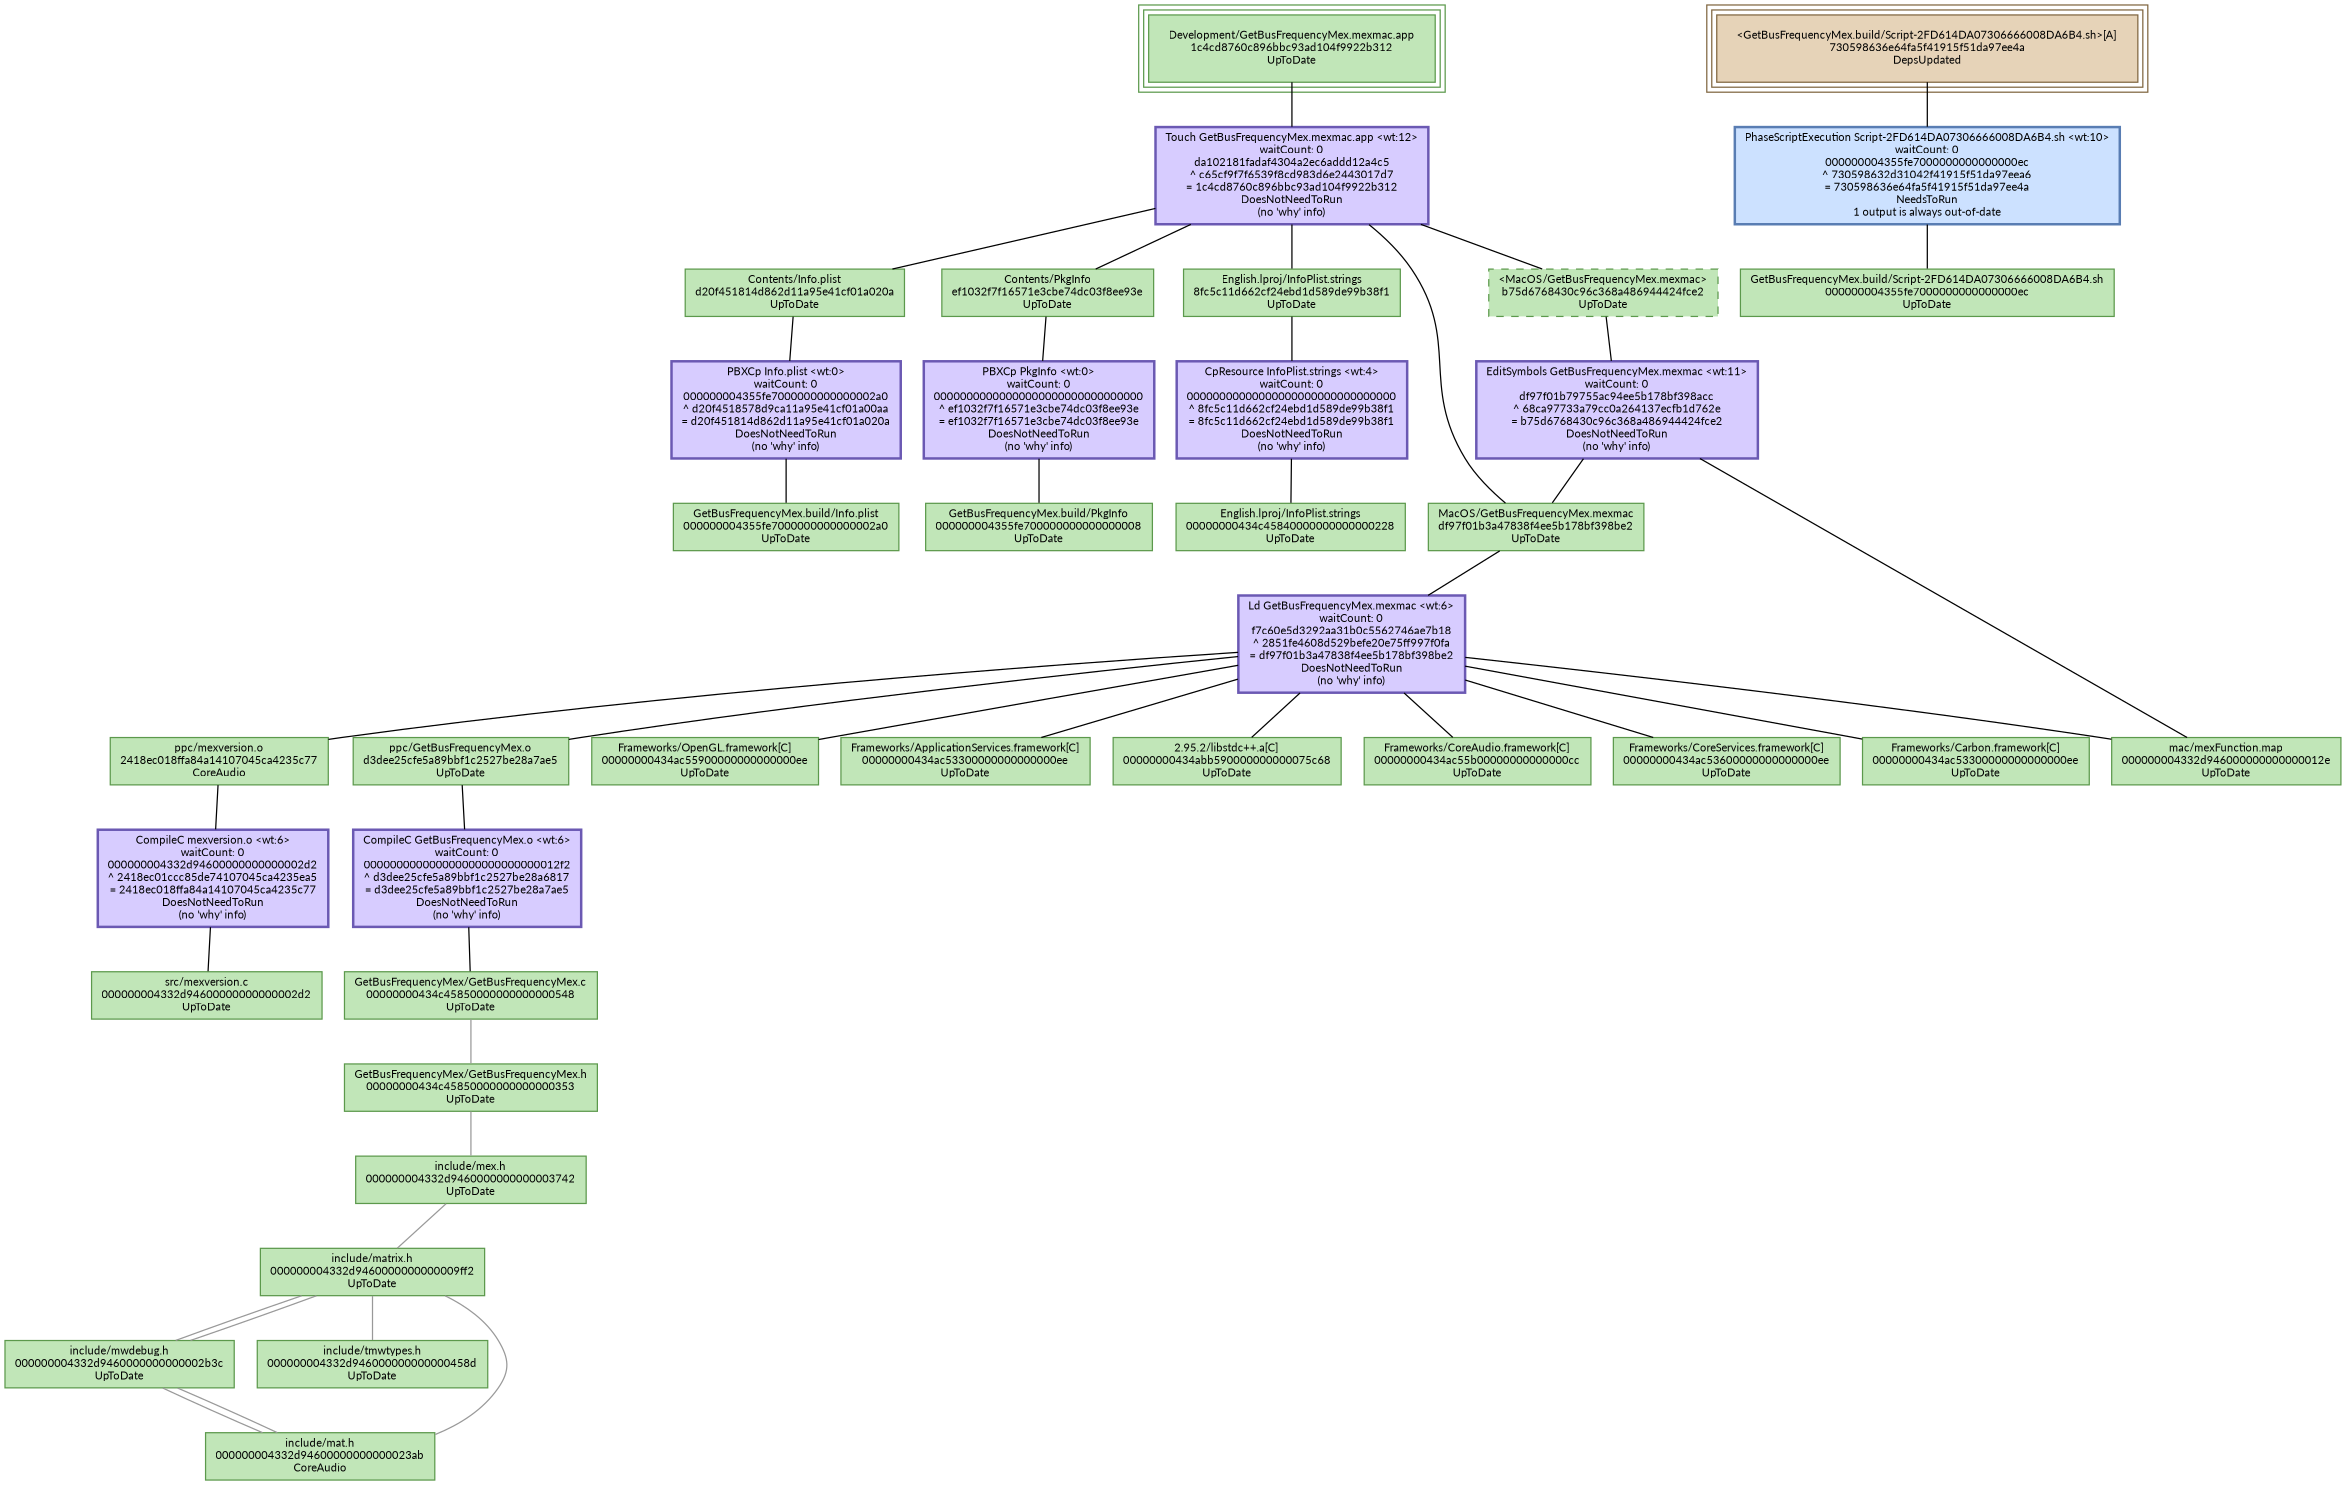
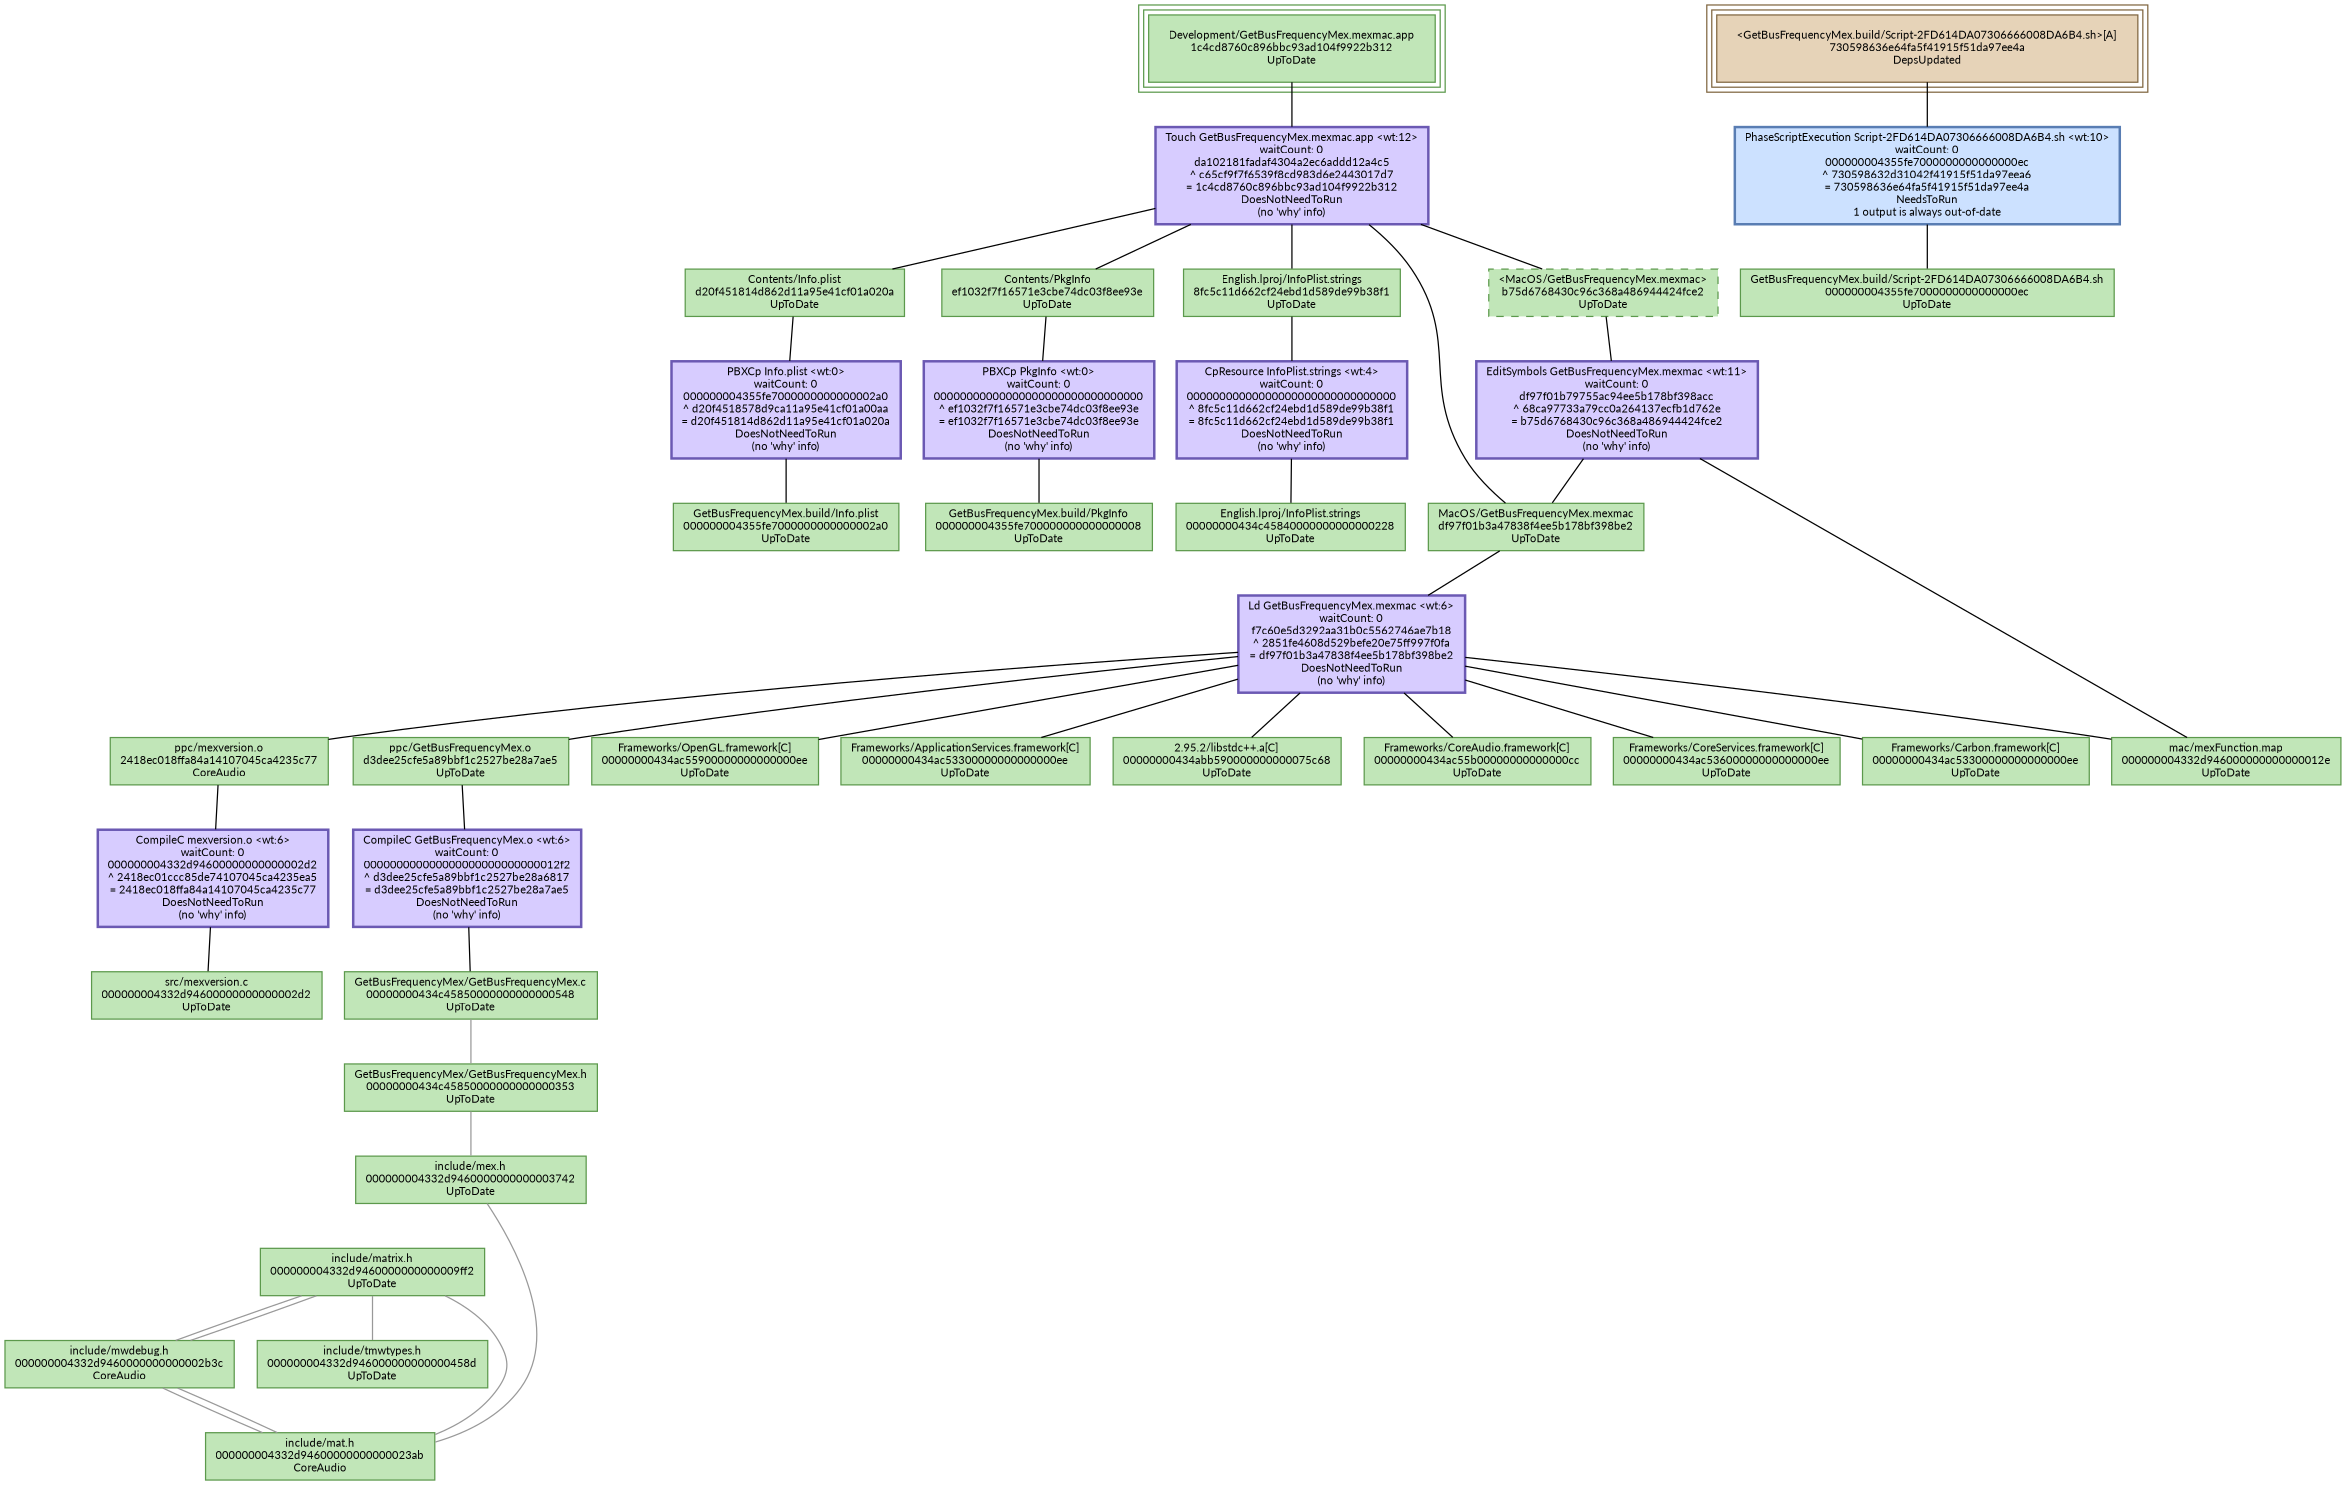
  digraph {
    concentrate=false
    fontname=Lato
    node [color="0.3 0.5 0.6" fillcolor="0.3 0.2 0.9" fontname=Lato fontsize=9 shape=box style=filled]
    edge [arrowhead=none arrowtail=normal color=black fontname=Lato style=solid]
    n1 [label="Development/GetBusFrequencyMex.mexmac.app\n1c4cd8760c896bbc93ad104f9922b312\nUpToDate" peripheries=3]
    n2 [color="0.7 0.5 0.7" fillcolor="0.7 0.2 1.0" label="Touch GetBusFrequencyMex.mexmac.app <wt:12>\nwaitCount: 0\nda102181fadaf4304a2ec6addd12a4c5\n^ c65cf9f7f6539f8cd983d6e2443017d7\n= 1c4cd8760c896bbc93ad104f9922b312\nDoesNotNeedToRun\n(no 'why' info)" style="filled,bold"]
    n3 [label="Contents/Info.plist\nd20f451814d862d11a95e41cf01a020a\nUpToDate"]
    n4 [label="Contents/PkgInfo\nef1032f7f16571e3cbe74dc03f8ee93e\nUpToDate"]
    n5 [label="English.lproj/InfoPlist.strings\n8fc5c11d662cf24ebd1d589de99b38f1\nUpToDate"]
    n6 [label="MacOS/GetBusFrequencyMex.mexmac\ndf97f01b3a47838f4ee5b178bf398be2\nUpToDate"]
    n7 [label="<MacOS/GetBusFrequencyMex.mexmac>\nb75d6768430c96c368a486944424fce2\nUpToDate" style="filled,dashed"]
    n8 [color="0.7 0.5 0.7" fillcolor="0.7 0.2 1.0" label="PBXCp Info.plist <wt:0>\nwaitCount: 0\n000000004355fe7000000000000002a0\n^ d20f4518578d9ca11a95e41cf01a00aa\n= d20f451814d862d11a95e41cf01a020a\nDoesNotNeedToRun\n(no 'why' info)" style="filled,bold"]
    n9 [label="GetBusFrequencyMex.build/Info.plist\n000000004355fe7000000000000002a0\nUpToDate"]
    n10 [color="0.7 0.5 0.7" fillcolor="0.7 0.2 1.0" label="PBXCp PkgInfo <wt:0>\nwaitCount: 0\n00000000000000000000000000000000\n^ ef1032f7f16571e3cbe74dc03f8ee93e\n= ef1032f7f16571e3cbe74dc03f8ee93e\nDoesNotNeedToRun\n(no 'why' info)" style="filled,bold"]
    n11 [label="GetBusFrequencyMex.build/PkgInfo\n000000004355fe700000000000000008\nUpToDate"]
    n12 [color="0.7 0.5 0.7" fillcolor="0.7 0.2 1.0" label="CpResource InfoPlist.strings <wt:4>\nwaitCount: 0\n00000000000000000000000000000000\n^ 8fc5c11d662cf24ebd1d589de99b38f1\n= 8fc5c11d662cf24ebd1d589de99b38f1\nDoesNotNeedToRun\n(no 'why' info)" style="filled,bold"]
    n13 [label="English.lproj/InfoPlist.strings\n00000000434c45840000000000000228\nUpToDate"]
    n14 [label="ppc/mexversion.o\n2418ec018ffa84a14107045ca4235c77\nCoreAudio"]
    n15 [color="0.7 0.5 0.7" fillcolor="0.7 0.2 1.0" label="CompileC mexversion.o <wt:6>\nwaitCount: 0\n000000004332d94600000000000002d2\n^ 2418ec01ccc85de74107045ca4235ea5\n= 2418ec018ffa84a14107045ca4235c77\nDoesNotNeedToRun\n(no 'why' info)" style="filled,bold"]
    n16 [label="src/mexversion.c\n000000004332d94600000000000002d2\nUpToDate"]
    n17 [label="ppc/GetBusFrequencyMex.o\nd3dee25cfe5a89bbf1c2527be28a7ae5\nUpToDate"]
    n18 [color="0.7 0.5 0.7" fillcolor="0.7 0.2 1.0" label="CompileC GetBusFrequencyMex.o <wt:6>\nwaitCount: 0\n000000000000000000000000000012f2\n^ d3dee25cfe5a89bbf1c2527be28a6817\n= d3dee25cfe5a89bbf1c2527be28a7ae5\nDoesNotNeedToRun\n(no 'why' info)" style="filled,bold"]
    n19 [label="GetBusFrequencyMex/GetBusFrequencyMex.c\n00000000434c45850000000000000548\nUpToDate"]
    n20 [label="GetBusFrequencyMex/GetBusFrequencyMex.h\n00000000434c45850000000000000353\nUpToDate"]
    n21 [label="include/mex.h\n000000004332d9460000000000003742\nUpToDate"]
    n22 [color="0.7 0.5 0.7" fillcolor="0.7 0.2 1.0" label="Ld GetBusFrequencyMex.mexmac <wt:6>\nwaitCount: 0\nf7c60e5d3292aa31b0c5562746ae7b18\n^ 2851fe4608d529befe20e75ff997f0fa\n= df97f01b3a47838f4ee5b178bf398be2\nDoesNotNeedToRun\n(no 'why' info)" style="filled,bold"]
    n23 [label="Frameworks/OpenGL.framework[C]\n00000000434ac55900000000000000ee\nUpToDate"]
    n24 [label="Frameworks/ApplicationServices.framework[C]\n00000000434ac53300000000000000ee\nUpToDate"]
    n25 [label="2.95.2/libstdc++.a[C]\n00000000434abb590000000000075c68\nUpToDate"]
    n26 [label="Frameworks/CoreAudio.framework[C]\n00000000434ac55b00000000000000cc\nUpToDate"]
    n27 [label="Frameworks/CoreServices.framework[C]\n00000000434ac53600000000000000ee\nUpToDate"]
    n28 [label="Frameworks/Carbon.framework[C]\n00000000434ac53300000000000000ee\nUpToDate"]
    n29 [label="mac/mexFunction.map\n000000004332d946000000000000012e\nUpToDate"]
    n30 [color="0.1 0.5 0.5" fillcolor="0.1 0.2 0.9" label="<GetBusFrequencyMex.build/Script-2FD614DA07306666008DA6B4.sh>[A]\n730598636e64fa5f41915f51da97ee4a\nDepsUpdated" peripheries=3]
    n31 [color="0.6 0.5 0.7" fillcolor="0.6 0.2 1.0" label="PhaseScriptExecution Script-2FD614DA07306666008DA6B4.sh <wt:10>\nwaitCount: 0\n000000004355fe7000000000000000ec\n^ 730598632d31042f41915f51da97eea6\n= 730598636e64fa5f41915f51da97ee4a\nNeedsToRun\n1 output is always out-of-date" style="filled,bold"]
    n32 [label="GetBusFrequencyMex.build/Script-2FD614DA07306666008DA6B4.sh\n000000004355fe7000000000000000ec\nUpToDate"]
    n33 [color="0.7 0.5 0.7" fillcolor="0.7 0.2 1.0" label="EditSymbols GetBusFrequencyMex.mexmac <wt:11>\nwaitCount: 0\ndf97f01b79755ac94ee5b178bf398acc\n^ 68ca97733a79cc0a264137ecfb1d762e\n= b75d6768430c96c368a486944424fce2\nDoesNotNeedToRun\n(no 'why' info)" style="filled,bold"]
    n34 [label="include/matrix.h\n000000004332d9460000000000009ff2\nUpToDate"]
-   n35 [label="include/mwdebug.h\n000000004332d9460000000000002b3c\nUpToDate"]
+   n35 [label="include/mwdebug.h\n000000004332d9460000000000002b3c\nCoreAudio"]
    n36 [label="include/tmwtypes.h\n000000004332d946000000000000458d\nUpToDate"]
    n37 [label="include/mat.h\n000000004332d94600000000000023ab\nCoreAudio"]
    n1 -> n2
    n2 -> n3
    n2 -> n4
    n2 -> n5
    n2 -> n6
    n2 -> n7
    n3 -> n8
    n4 -> n10
    n5 -> n12
    n6 -> n22
    n7 -> n33
    n8 -> n9
    n10 -> n11
    n12 -> n13
    n14 -> n15
    n15 -> n16
    n17 -> n18
    n18 -> n19
    n19 -> n20 [color=gray60]
    n20 -> n21 [color=gray60]
-   n21 -> n34 [color=gray60]
+   n21 -> n37 [color=gray60]
    n22 -> n14
    n22 -> n17
    n22 -> n23
    n22 -> n24
    n22 -> n25
    n22 -> n26
    n22 -> n27
    n22 -> n28
    n22 -> n29
    n30 -> n31
    n31 -> n32
    n33 -> n6
    n33 -> n29
    n34 -> n35 [color=gray60]
    n34 -> n36 [color=gray60]
    n35 -> n34 [color=gray60]
    n35 -> n37 [color=gray60]
    n37 -> n34 [color=gray60]
    n37 -> n35 [color=gray60]
  }
